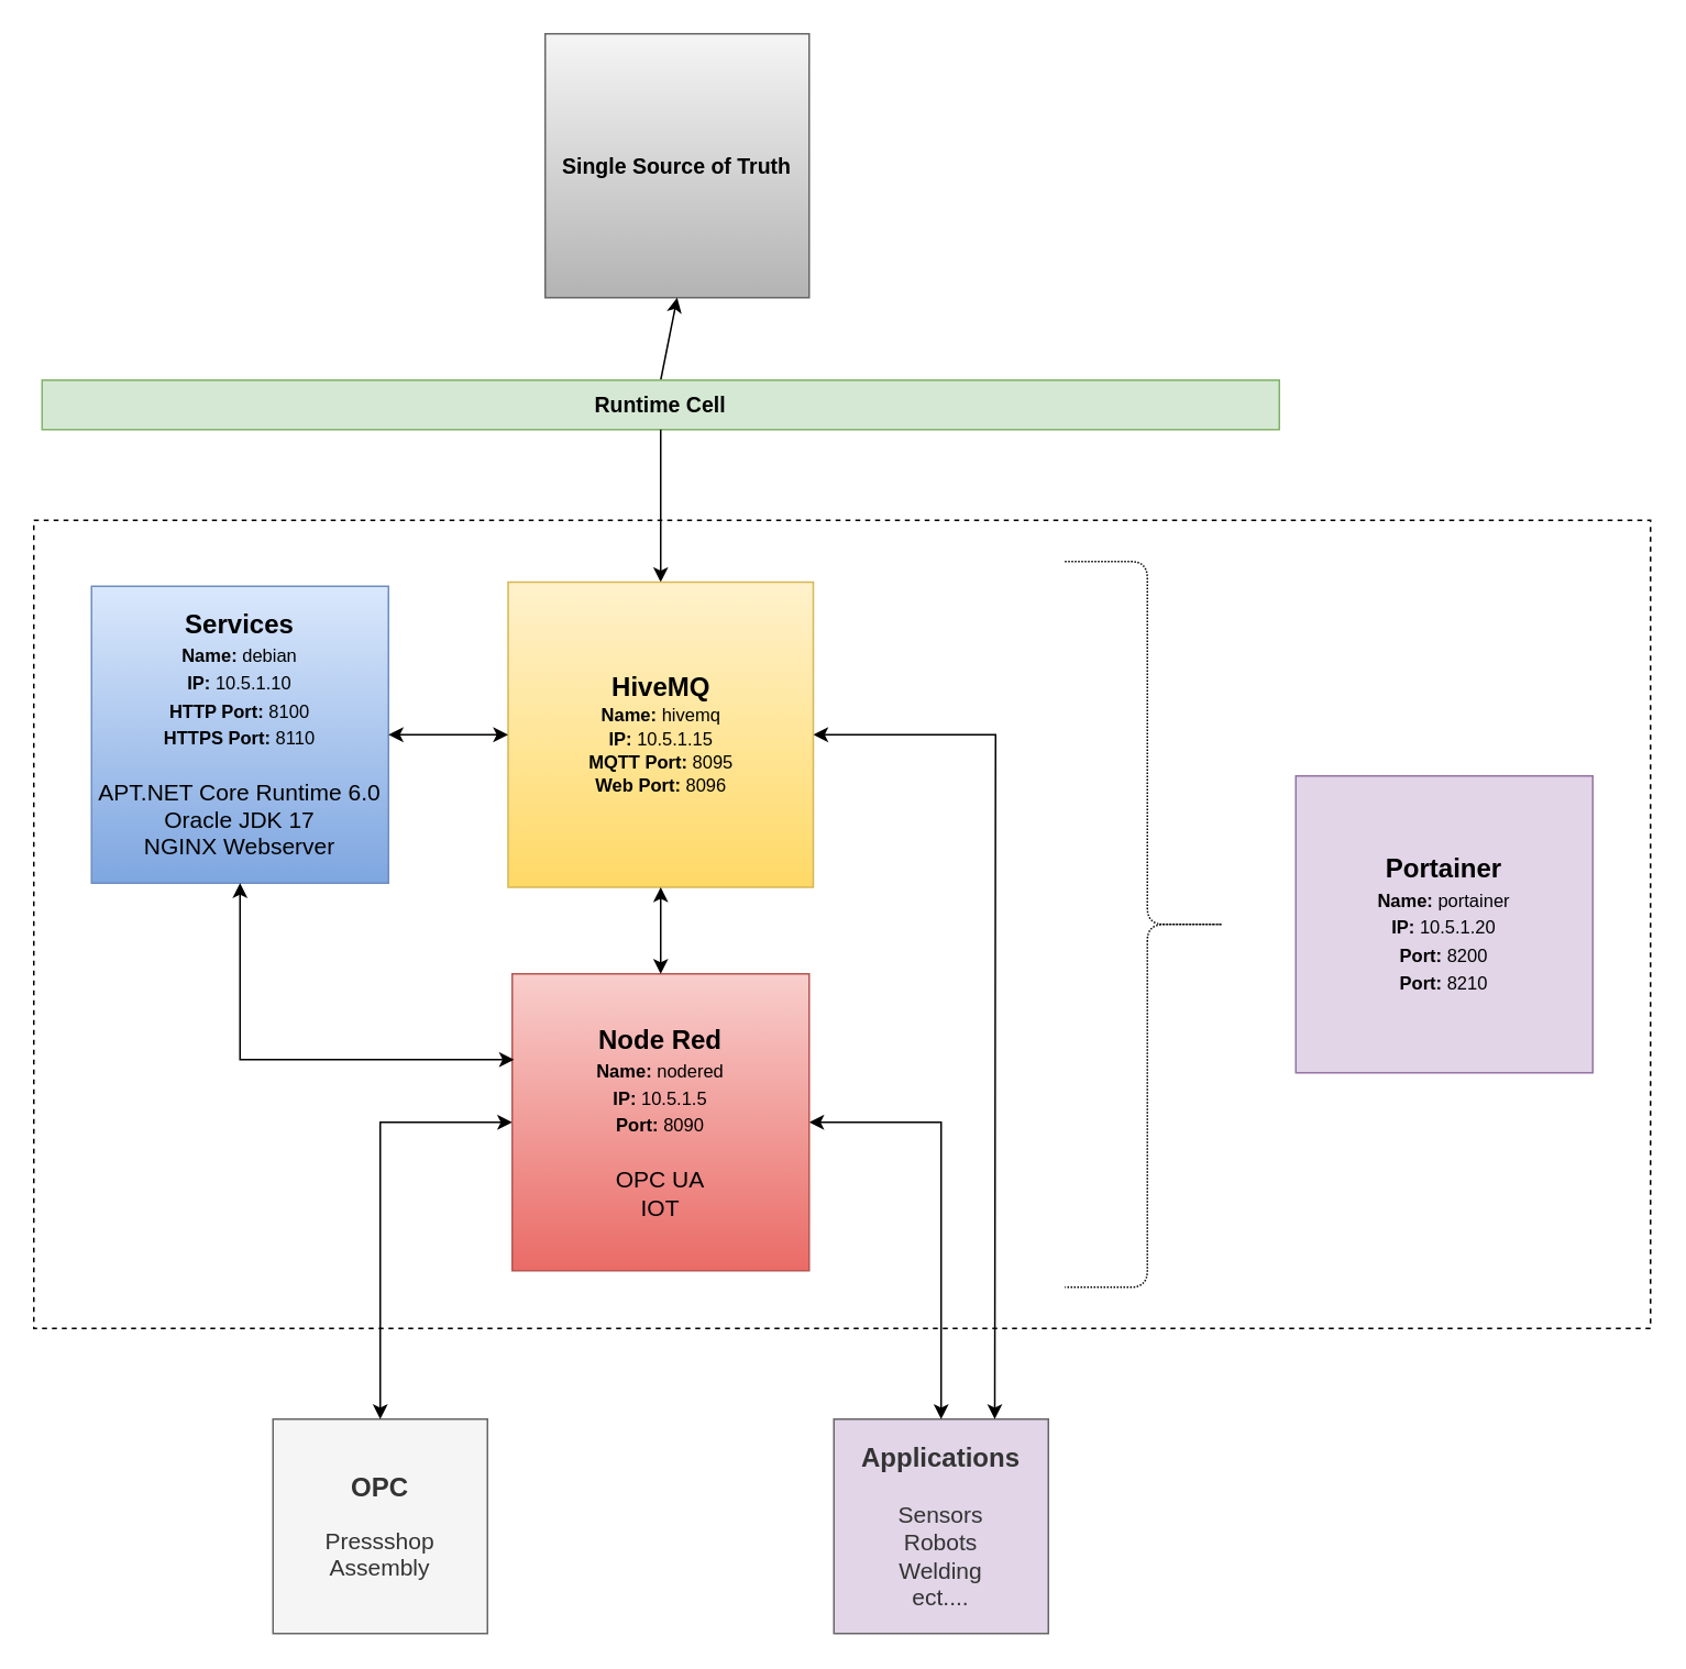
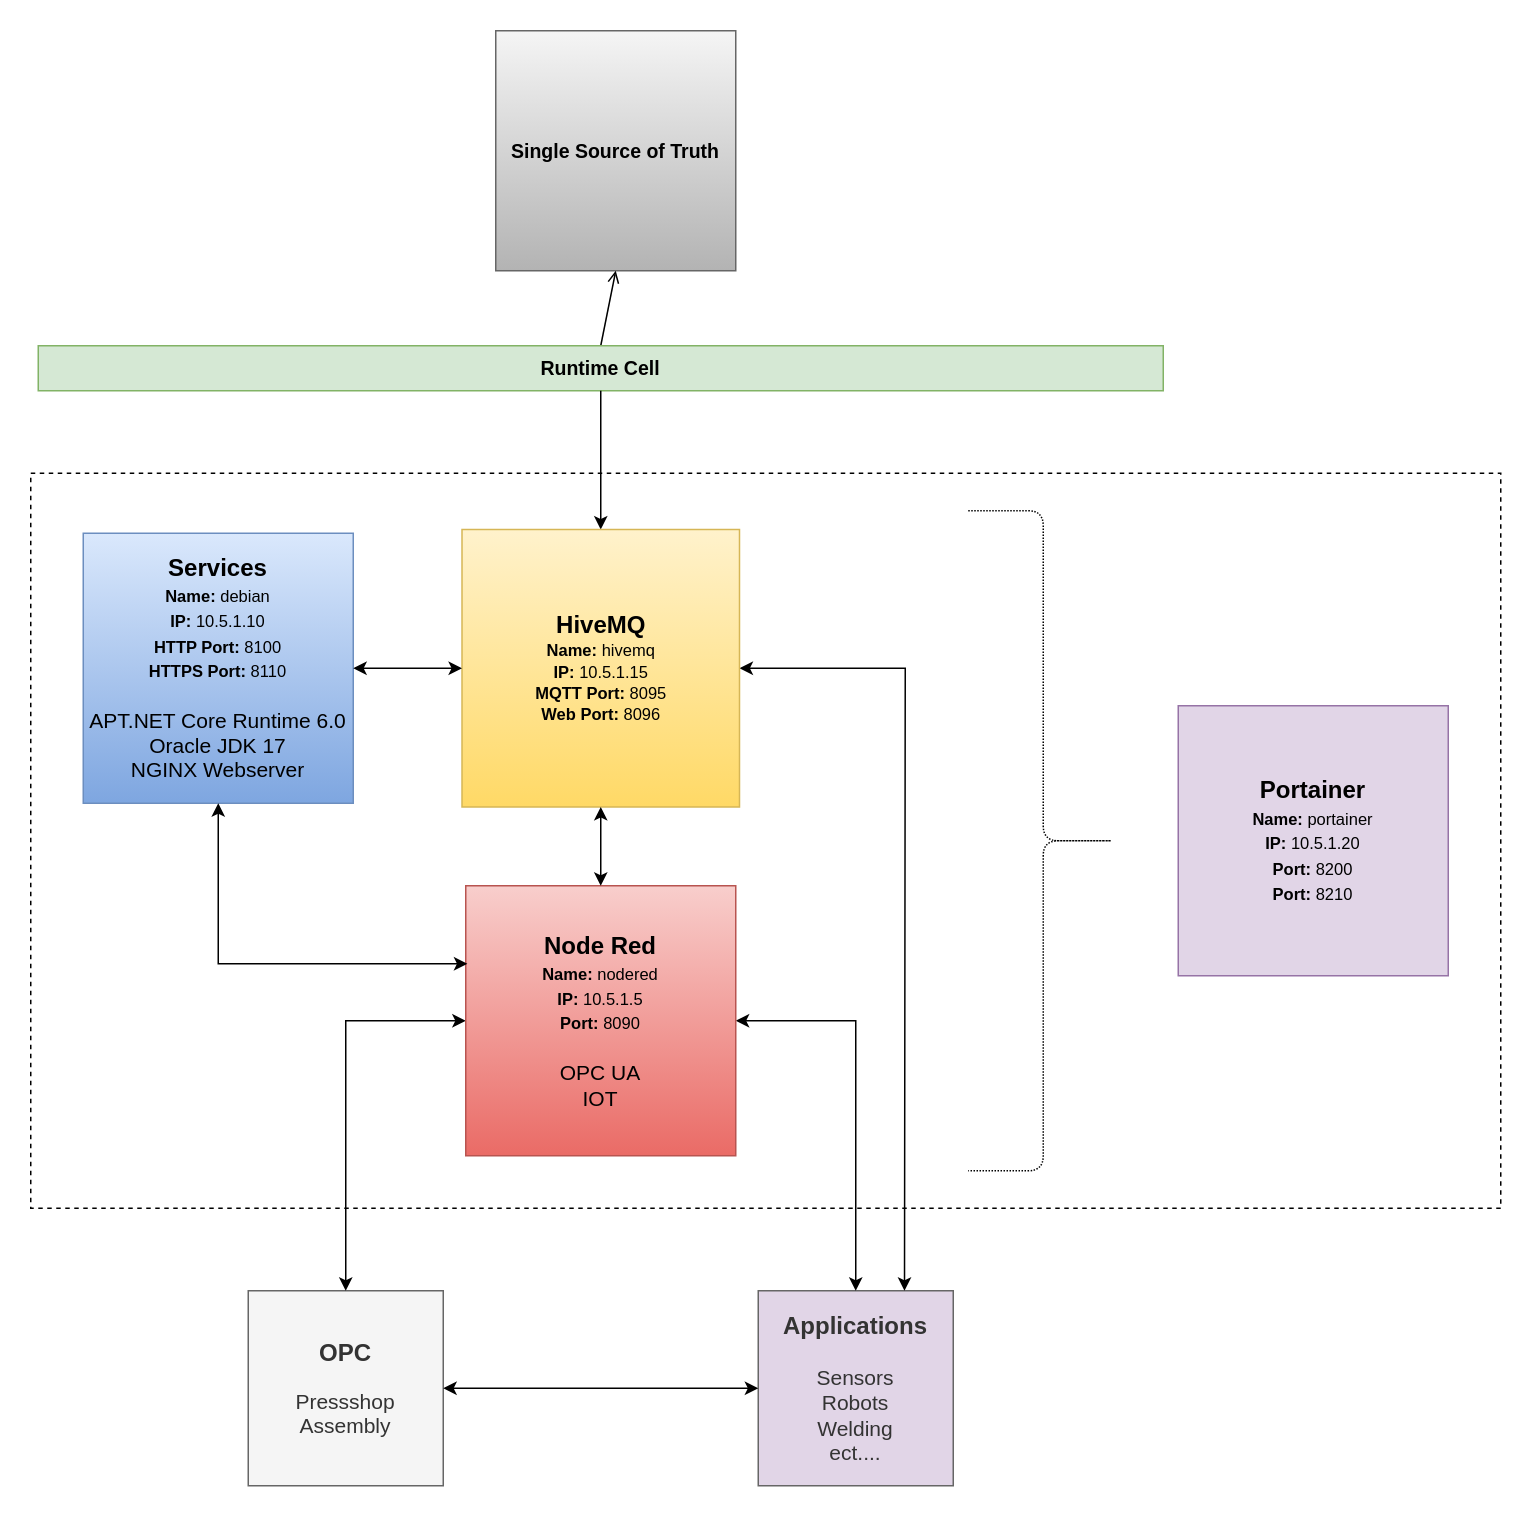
  <mxCell id="0" />
  <mxCell id="1" parent="0" />
  <mxCell id="2" value="&lt;font style=&quot;font-size: 13px&quot;&gt;&lt;b&gt;Single Source of Truth&lt;/b&gt;&lt;/font&gt;" style="whiteSpace=wrap;html=1;aspect=fixed;fillColor=#f5f5f5;strokeColor=#666666;gradientColor=#b3b3b3;" parent="1" vertex="1"><mxGeometry x="330" y="20" width="160" height="160" as="geometry" /></mxCell>
- <mxCell id="3" value="" style="endArrow=classic;html=1;rounded=0;fontSize=13;entryX=0.5;entryY=1;entryDx=0;entryDy=0;exitX=0.5;exitY=0;exitDx=0;exitDy=0;" parent="1" source="4" target="2" edge="1"><mxGeometry width="50" height="50" relative="1" as="geometry"><mxPoint x="325" y="380" as="sourcePoint" /><mxPoint x="375" y="330" as="targetPoint" /></mxGeometry></mxCell>
+ <mxCell id="3" value="" style="endArrow=open;html=1;rounded=0;fontSize=13;entryX=0.5;entryY=1;entryDx=0;entryDy=0;exitX=0.5;exitY=0;exitDx=0;exitDy=0;" parent="1" source="4" target="2" edge="1"><mxGeometry width="50" height="50" relative="1" as="geometry"><mxPoint x="325" y="380" as="sourcePoint" /><mxPoint x="375" y="330" as="targetPoint" /></mxGeometry></mxCell>
  <mxCell id="4" value="&lt;font style=&quot;font-size: 13px&quot;&gt;&lt;b&gt;Runtime Cell&lt;/b&gt;&lt;/font&gt;" style="rounded=0;whiteSpace=wrap;html=1;fillColor=#d5e8d4;strokeColor=#82b366;" parent="1" vertex="1"><mxGeometry x="25" y="230" width="750" height="30" as="geometry" /></mxCell>
  <mxCell id="5" value="" style="endArrow=classic;html=1;rounded=0;fontSize=13;exitX=0.5;exitY=1;exitDx=0;exitDy=0;entryX=0.5;entryY=0;entryDx=0;entryDy=0;" parent="1" source="4" target="14" edge="1"><mxGeometry width="50" height="50" relative="1" as="geometry"><mxPoint x="410" y="270" as="sourcePoint" /><mxPoint x="400" y="370" as="targetPoint" /></mxGeometry></mxCell>
  <mxCell id="6" value="&lt;font&gt;&lt;span style=&quot;font-size: 16px&quot;&gt;&lt;b&gt;OPC&lt;br&gt;&lt;/b&gt;&lt;/span&gt;&lt;br&gt;&lt;font style=&quot;font-size: 14px&quot;&gt;Pressshop Assembly&lt;/font&gt;&lt;br&gt;&lt;/font&gt;" style="whiteSpace=wrap;html=1;aspect=fixed;fillColor=#f5f5f5;strokeColor=#666666;fontColor=#333333;" parent="1" vertex="1"><mxGeometry x="165" y="860" width="130" height="130" as="geometry" /></mxCell>
  <mxCell id="7" value="&lt;font style=&quot;font-size: 14px&quot;&gt;&lt;b&gt;&lt;font style=&quot;font-size: 16px&quot;&gt;Applications&lt;/font&gt;&lt;/b&gt;&lt;br&gt;&lt;span&gt;&lt;br&gt;Sensors&lt;br&gt;&lt;/span&gt;Robots&lt;br&gt;Welding&lt;br&gt;ect....&lt;br&gt;&lt;/font&gt;" style="whiteSpace=wrap;html=1;aspect=fixed;fillColor=#e1d5e7;strokeColor=#666666;fontColor=#333333;" parent="1" vertex="1"><mxGeometry x="505" y="860" width="130" height="130" as="geometry" /></mxCell>
  <mxCell id="8" value="" style="endArrow=classic;startArrow=classic;html=1;rounded=0;fontSize=16;exitX=1;exitY=0.5;exitDx=0;exitDy=0;entryX=0.5;entryY=0;entryDx=0;entryDy=0;" parent="1" source="15" target="7" edge="1"><mxGeometry width="50" height="50" relative="1" as="geometry"><mxPoint x="675" y="600" as="sourcePoint" /><mxPoint x="725" y="550" as="targetPoint" /><Array as="points"><mxPoint x="570" y="680" /></Array></mxGeometry></mxCell>
  <mxCell id="9" value="" style="endArrow=classic;startArrow=classic;html=1;rounded=0;fontSize=16;exitX=0;exitY=0.5;exitDx=0;exitDy=0;entryX=0.5;entryY=0;entryDx=0;entryDy=0;" parent="1" source="15" target="6" edge="1"><mxGeometry width="50" height="50" relative="1" as="geometry"><mxPoint x="475" y="635" as="sourcePoint" /><mxPoint x="580" y="761" as="targetPoint" /><Array as="points"><mxPoint x="230" y="680" /></Array></mxGeometry></mxCell>
  <mxCell id="10" value="" style="endArrow=classic;startArrow=classic;html=1;rounded=0;fontSize=16;exitX=1;exitY=0.5;exitDx=0;exitDy=0;entryX=0.75;entryY=0;entryDx=0;entryDy=0;" parent="1" source="14" target="7" edge="1"><mxGeometry width="50" height="50" relative="1" as="geometry"><mxPoint x="605" y="500" as="sourcePoint" /><mxPoint x="655" y="450" as="targetPoint" /><Array as="points"><mxPoint x="603" y="445" /></Array></mxGeometry></mxCell>
+ <mxCell id="11" value="" style="endArrow=classic;startArrow=classic;html=1;rounded=0;fontSize=14;exitX=1;exitY=0.5;exitDx=0;exitDy=0;entryX=0;entryY=0.5;entryDx=0;entryDy=0;" parent="1" source="6" target="7" edge="1"><mxGeometry width="50" height="50" relative="1" as="geometry"><mxPoint x="385" y="980" as="sourcePoint" /><mxPoint x="435" y="930" as="targetPoint" /></mxGeometry></mxCell>
  <mxCell id="12" value="" style="group;dashed=1;dashPattern=1 4;" parent="1" vertex="1" connectable="0"><mxGeometry x="20" y="315" width="980" height="490" as="geometry" /></mxCell>
  <mxCell id="13" value="" style="rounded=0;whiteSpace=wrap;html=1;fontSize=14;fillColor=none;dashed=1;" parent="12" vertex="1"><mxGeometry width="980" height="490" as="geometry" /></mxCell>
  <mxCell id="14" value="&lt;font&gt;&lt;b&gt;&lt;font style=&quot;font-size: 16px&quot;&gt;HiveMQ&lt;/font&gt;&lt;/b&gt;&lt;br&gt;&lt;b style=&quot;font-size: 11px&quot;&gt;Name:&lt;/b&gt;&lt;span style=&quot;font-size: 11px&quot;&gt;&amp;nbsp;hivemq&lt;/span&gt;&lt;span style=&quot;font-size: 11px&quot;&gt;&lt;b&gt;&lt;br&gt;IP:&lt;/b&gt; 10.5.1.15&lt;br&gt;&lt;b&gt;MQTT Port:&lt;/b&gt; 8095&lt;/span&gt;&lt;br&gt;&lt;span style=&quot;font-size: 11px&quot;&gt;&lt;b&gt;Web Port:&lt;/b&gt; 8096&lt;/span&gt;&lt;br&gt;&lt;/font&gt;" style="whiteSpace=wrap;html=1;aspect=fixed;fillColor=#fff2cc;strokeColor=#d6b656;gradientColor=#ffd966;" parent="12" vertex="1"><mxGeometry x="287.5" y="37.5" width="185" height="185" as="geometry" /></mxCell>
  <mxCell id="15" value="&lt;font style=&quot;font-size: 14px&quot;&gt;&lt;span style=&quot;font-size: 16px&quot;&gt;&lt;b&gt;Node Red&lt;br&gt;&lt;/b&gt;&lt;/span&gt;&lt;b style=&quot;font-size: 11px&quot;&gt;Name:&lt;/b&gt;&lt;span style=&quot;font-size: 11px&quot;&gt;&amp;nbsp;nodered&lt;/span&gt;&lt;span style=&quot;font-size: 11px&quot;&gt;&lt;b&gt;&lt;br&gt;IP:&lt;/b&gt; 10.5.1.5&lt;br&gt;&lt;b&gt;Port:&lt;/b&gt; 8090&lt;br&gt;&lt;/span&gt;&lt;br&gt;OPC UA&lt;br&gt;IOT&lt;br&gt;&lt;/font&gt;" style="whiteSpace=wrap;html=1;aspect=fixed;fillColor=#f8cecc;strokeColor=#b85450;gradientColor=#ea6b66;" parent="12" vertex="1"><mxGeometry x="290" y="275" width="180" height="180" as="geometry" /></mxCell>
  <mxCell id="16" value="&lt;font style=&quot;font-size: 14px&quot;&gt;&lt;b&gt;&lt;font style=&quot;font-size: 16px&quot;&gt;Services&lt;/font&gt;&lt;/b&gt;&lt;br&gt;&lt;b style=&quot;font-size: 11px&quot;&gt;Name:&lt;/b&gt;&lt;span style=&quot;font-size: 11px&quot;&gt;&amp;nbsp;debian&lt;/span&gt;&lt;span style=&quot;font-size: 11px&quot;&gt;&lt;b&gt;&lt;br&gt;IP:&lt;/b&gt; 10.5.1.10&lt;br&gt;&lt;b&gt;HTTP Port:&lt;/b&gt; 8100&lt;/span&gt;&lt;br&gt;&lt;span style=&quot;font-size: 11px&quot;&gt;&lt;b&gt;HTTPS Port:&lt;/b&gt; 8110&lt;br&gt;&lt;/span&gt;&lt;br&gt;APT.NET Core Runtime 6.0&lt;br&gt;Oracle JDK 17&lt;br&gt;NGINX Webserver&lt;br&gt;&lt;/font&gt;" style="whiteSpace=wrap;html=1;aspect=fixed;fillColor=#dae8fc;strokeColor=#6c8ebf;gradientColor=#7ea6e0;" parent="12" vertex="1"><mxGeometry x="35" y="40" width="180" height="180" as="geometry" /></mxCell>
  <mxCell id="17" value="" style="endArrow=classic;startArrow=classic;html=1;rounded=0;fontSize=16;entryX=0.5;entryY=1;entryDx=0;entryDy=0;exitX=0.5;exitY=0;exitDx=0;exitDy=0;" parent="12" source="15" target="14" edge="1"><mxGeometry width="50" height="50" relative="1" as="geometry"><mxPoint x="225" y="285" as="sourcePoint" /><mxPoint x="275" y="235" as="targetPoint" /></mxGeometry></mxCell>
  <mxCell id="18" value="" style="endArrow=classic;startArrow=classic;html=1;rounded=0;fontSize=14;entryX=0;entryY=0.5;entryDx=0;entryDy=0;exitX=1;exitY=0.5;exitDx=0;exitDy=0;" parent="12" source="16" target="14" edge="1"><mxGeometry width="50" height="50" relative="1" as="geometry"><mxPoint x="95" y="55" as="sourcePoint" /><mxPoint x="145" y="5" as="targetPoint" /></mxGeometry></mxCell>
  <mxCell id="19" value="" style="shape=curlyBracket;whiteSpace=wrap;html=1;rounded=1;flipH=1;fontSize=14;dashed=1;dashPattern=1 1;" parent="12" vertex="1"><mxGeometry x="625" y="25" width="100" height="440" as="geometry" /></mxCell>
  <mxCell id="20" value="&lt;font style=&quot;font-size: 14px&quot;&gt;&lt;b&gt;&lt;font style=&quot;font-size: 16px&quot;&gt;Portainer&lt;/font&gt;&lt;/b&gt;&lt;br&gt;&lt;b style=&quot;font-size: 11px&quot;&gt;Name:&lt;/b&gt;&lt;span style=&quot;font-size: 11px&quot;&gt;&amp;nbsp;portainer&lt;/span&gt;&lt;span style=&quot;font-size: 11px&quot;&gt;&lt;b&gt;&lt;br&gt;IP:&lt;/b&gt; 10.5.1.20&lt;br&gt;&lt;b&gt;Port:&lt;/b&gt; 8200&lt;/span&gt;&lt;br&gt;&lt;span style=&quot;font-size: 11px&quot;&gt;&lt;b&gt;Port:&lt;/b&gt; 8210&lt;/span&gt;&lt;br&gt;&lt;/font&gt;" style="whiteSpace=wrap;html=1;aspect=fixed;fillColor=#e1d5e7;strokeColor=#9673a6;" parent="12" vertex="1"><mxGeometry x="765" y="155" width="180" height="180" as="geometry" /></mxCell>
  <mxCell id="21" value="" style="endArrow=classic;startArrow=classic;html=1;rounded=0;entryX=0.5;entryY=1;entryDx=0;entryDy=0;exitX=0.006;exitY=0.289;exitDx=0;exitDy=0;exitPerimeter=0;" parent="12" source="15" target="16" edge="1"><mxGeometry width="50" height="50" relative="1" as="geometry"><mxPoint x="105" y="325" as="sourcePoint" /><mxPoint x="155" y="275" as="targetPoint" /><Array as="points"><mxPoint x="125" y="327" /></Array></mxGeometry></mxCell>
